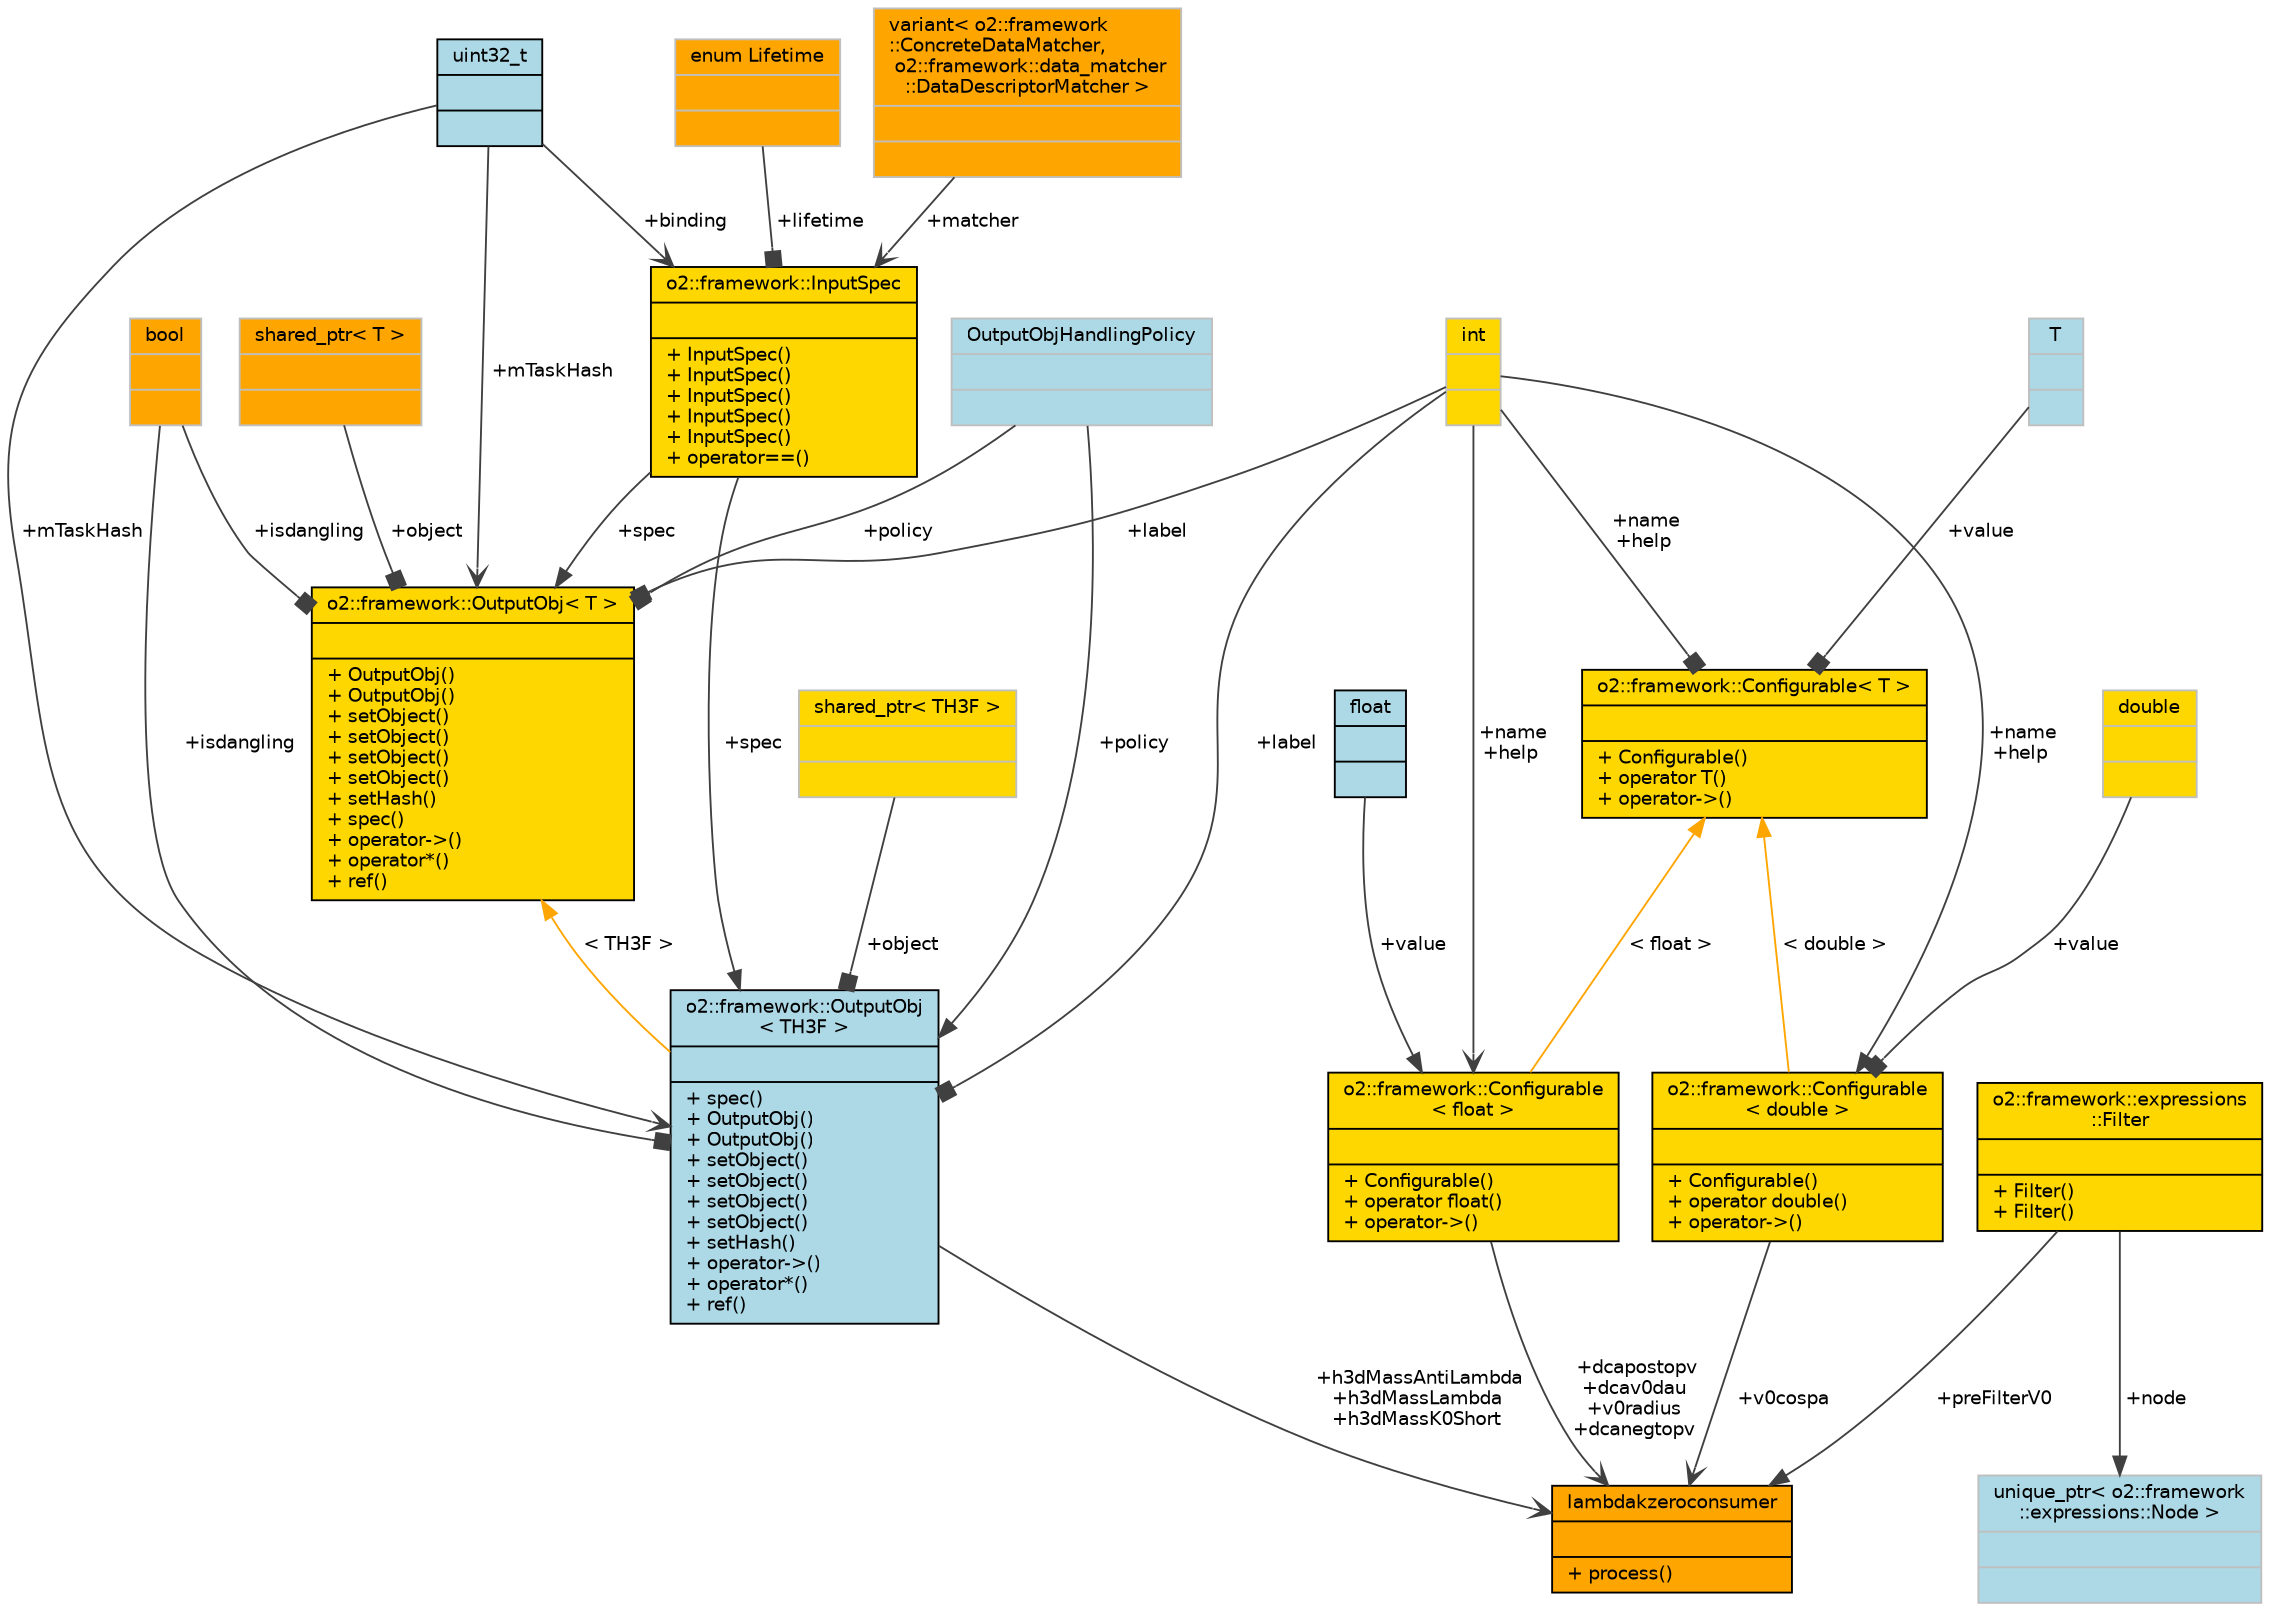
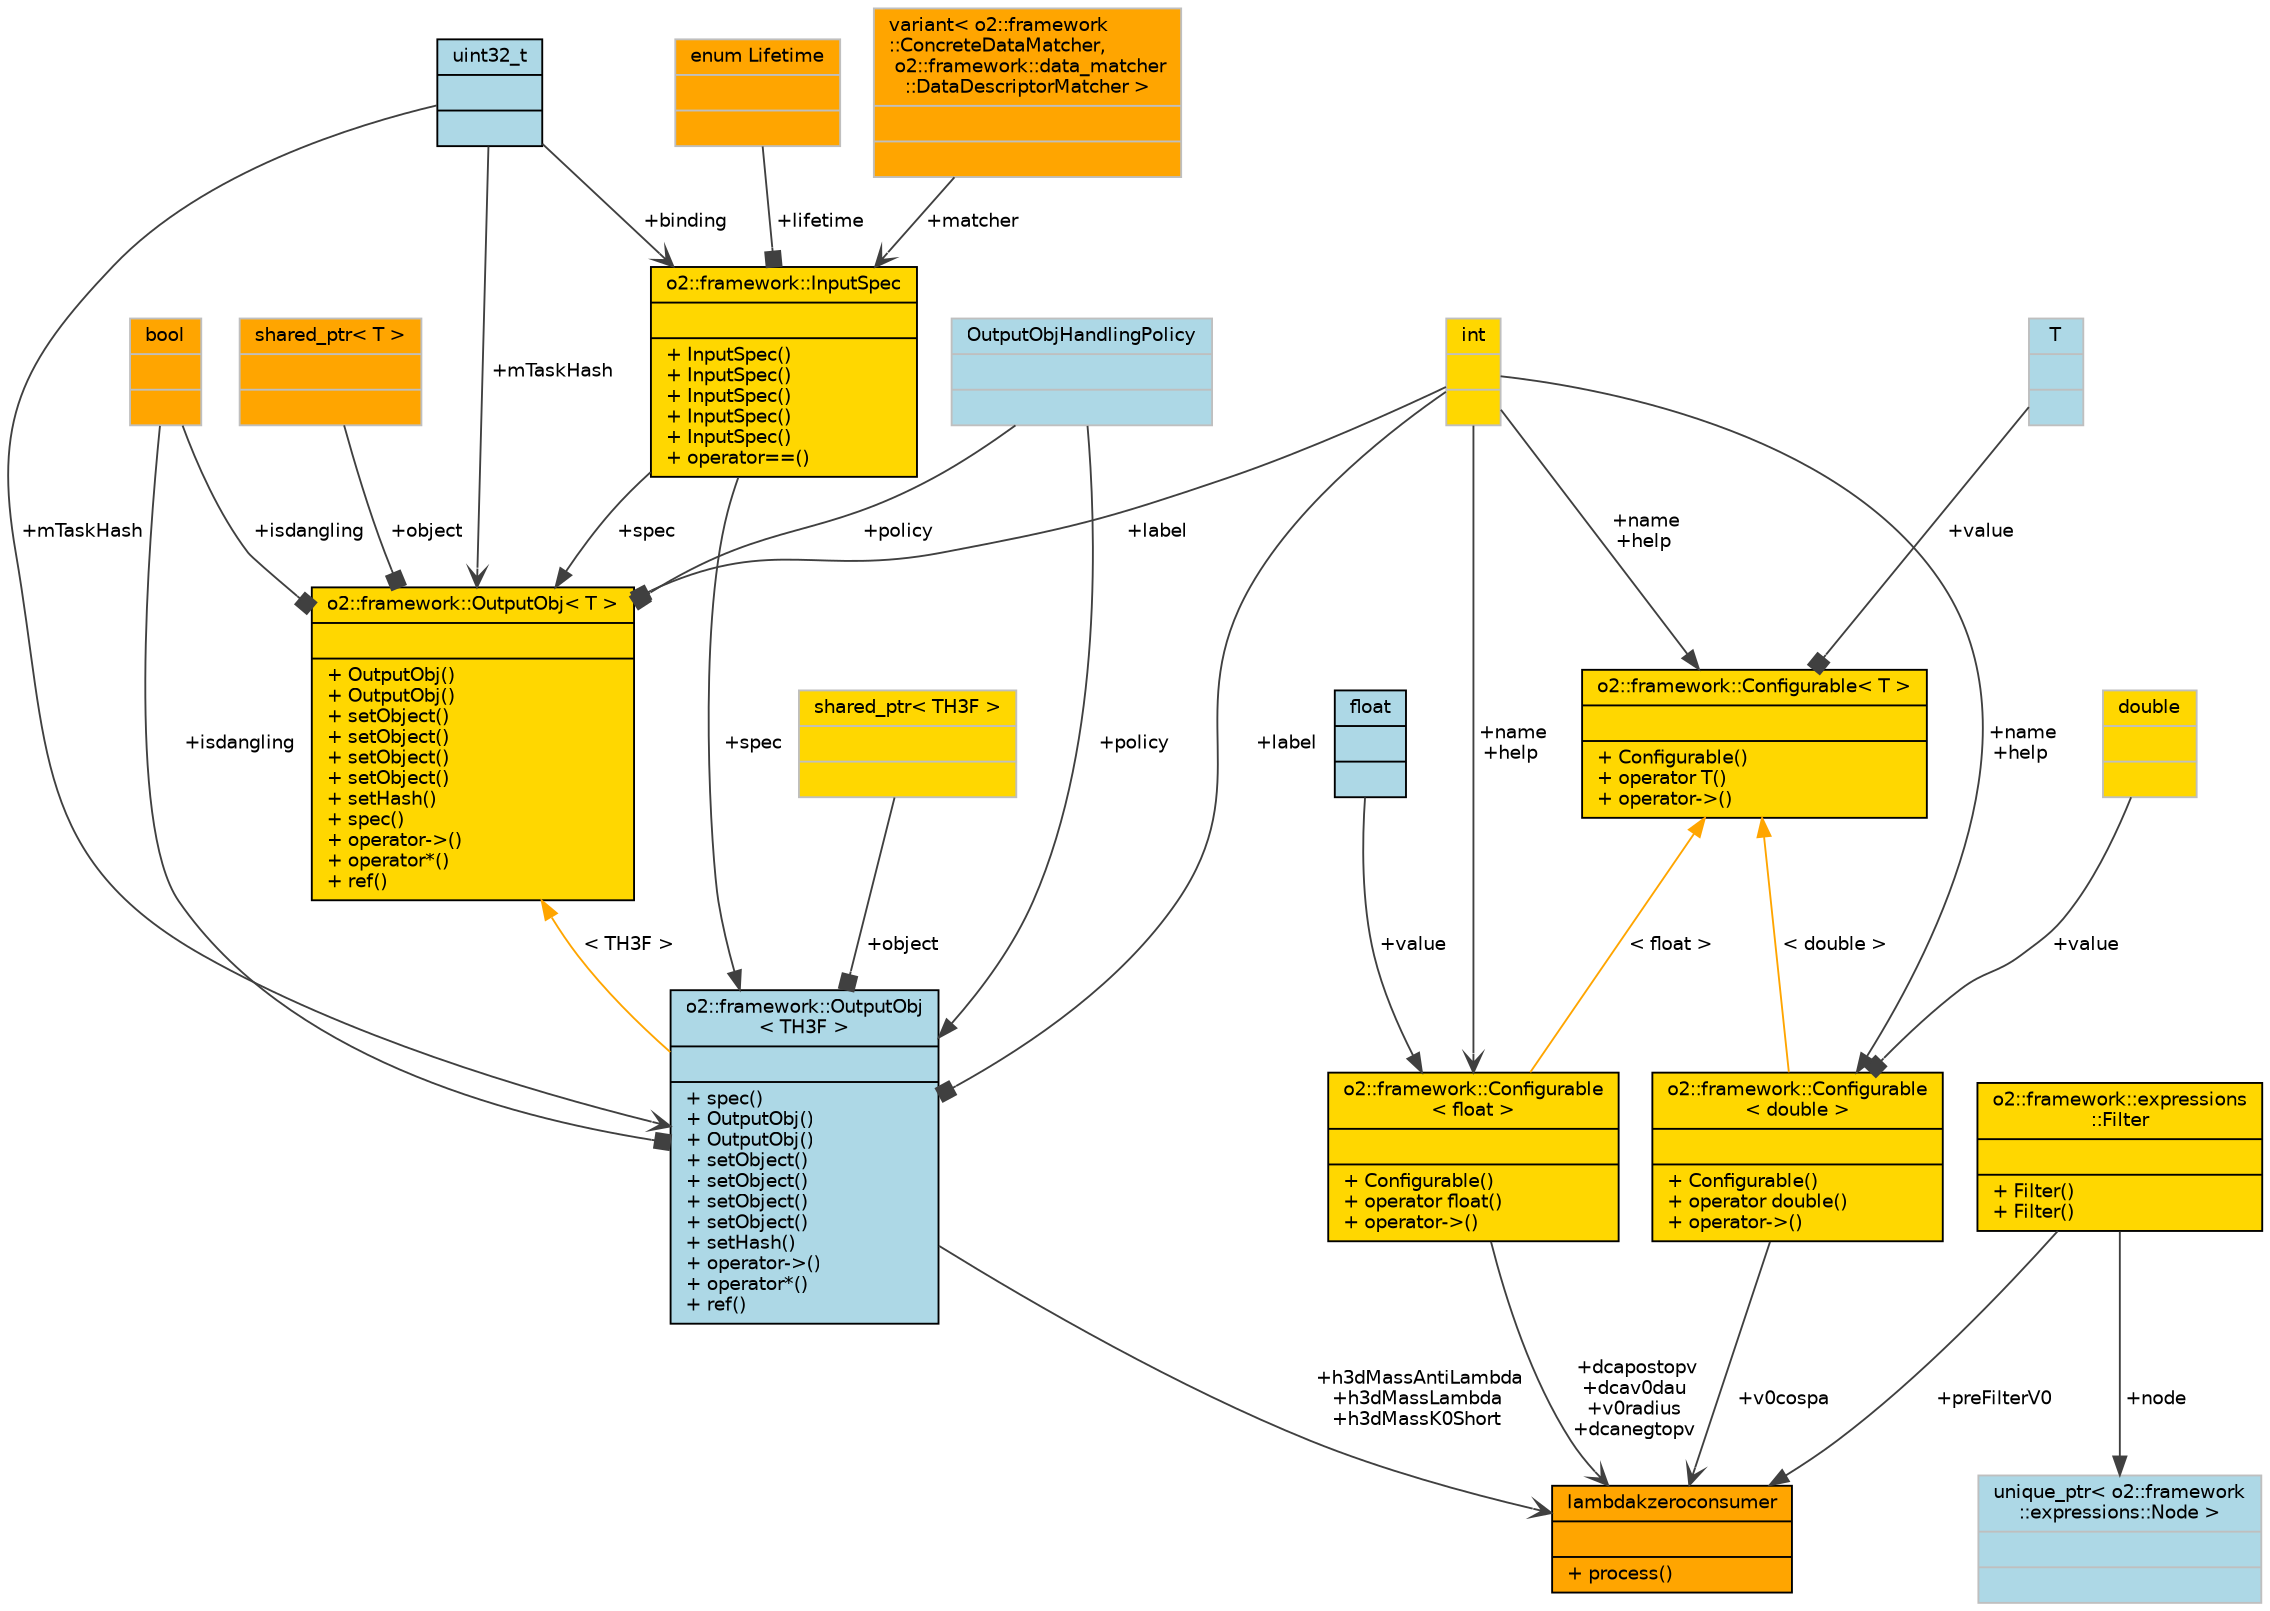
  digraph {
    node [color=black fillcolor=gold fontname=Helvetica fontsize=10 shape=record style=filled]
    edge [arrowhead=box color=grey25 fontname=Helvetica fontsize=10 labelfontname=Helvetica labelfontsize=10 style=solid]
    n1 [fillcolor=orange fontcolor=black height=0.2 label="{lambdakzeroconsumer\n||+ process()\l}" width=0.4]
    n2 [height=0.2 label="{o2::framework::Configurable\l\< double \>\n||+ Configurable()\l+ operator double()\l+ operator-\>()\l}" width=0.4]
    n3 [color=grey75 height=0.2 label="{double\n||}" width=0.4]
    n4 [color=grey75 height=0.2 label="{int\n||}" width=0.4]
    n5 [height=0.2 label="{o2::framework::Configurable\< T \>\n||+ Configurable()\l+ operator T()\l+ operator-\>()\l}" width=0.4]
    n6 [height=0.2 label="{o2::framework::Configurable\l\< float \>\n||+ Configurable()\l+ operator float()\l+ operator-\>()\l}" width=0.4]
    n7 [fillcolor=lightblue height=0.2 label="{o2::framework::OutputObj\l\< TH3F \>\n||+ spec()\l+ OutputObj()\l+ OutputObj()\l+ setObject()\l+ setObject()\l+ setObject()\l+ setObject()\l+ setHash()\l+ operator-\>()\l+ operator*()\l+ ref()\l}" width=0.4]
    n8 [height=0.2 label="{o2::framework::OutputObj\< T \>\n||+ OutputObj()\l+ OutputObj()\l+ setObject()\l+ setObject()\l+ setObject()\l+ setObject()\l+ setHash()\l+ spec()\l+ operator-\>()\l+ operator*()\l+ ref()\l}" width=0.4]
    n9 [height=0.2 label="{o2::framework::InputSpec\n||+ InputSpec()\l+ InputSpec()\l+ InputSpec()\l+ InputSpec()\l+ InputSpec()\l+ operator==()\l}" width=0.4]
    n10 [color=grey75 fillcolor=lightblue height=0.2 label="{T\n||}" width=0.4]
    n11 [fillcolor=lightblue height=0.2 label="{float\n||}" width=0.4]
    n12 [color=grey75 fillcolor=lightblue height=0.2 label="{OutputObjHandlingPolicy\n||}" width=0.4]
    n13 [fillcolor=lightblue height=0.2 label="{uint32_t\n||}" width=0.4]
    n14 [color=grey75 fillcolor=orange height=0.2 label="{bool\n||}" width=0.4]
    n15 [color=grey75 fillcolor=orange height=0.2 label="{enum Lifetime\n||}" width=0.4]
    n16 [color=grey75 fillcolor=orange height=0.2 label="{variant\< o2::framework\l::ConcreteDataMatcher,\l o2::framework::data_matcher\l::DataDescriptorMatcher \>\n||}" width=0.4]
    n17 [color=grey75 height=0.2 label="{shared_ptr\< TH3F \>\n||}" width=0.4]
    n18 [color=grey75 fillcolor=orange height=0.2 label="{shared_ptr\< T \>\n||}" width=0.4]
    n19 [height=0.2 label="{o2::framework::expressions\l::Filter\n||+ Filter()\l+ Filter()\l}" width=0.4]
    n20 [color=grey75 fillcolor=lightblue height=0.2 label="{unique_ptr\< o2::framework\l::expressions::Node \>\n||}" width=0.4]
    n2 -> n1 [arrowhead=vee label=" +v0cospa"]
    n3 -> n2 [label=" +value"]
    n4 -> n2 [arrowhead=normal label=" +name\n+help"]
-   n4 -> n5 [label=" +name\n+help"]
+   n4 -> n5 [arrowhead=normal label=" +name\n+help"]
    n4 -> n6 [arrowhead=vee label=" +name\n+help"]
    n4 -> n7 [label=" +label"]
    n4 -> n8 [label=" +label"]
    n5 -> n2 [color=orange dir=back label=" \< double \>" arrowhead=""]
    n5 -> n6 [color=orange dir=back label=" \< float \>" arrowhead=""]
    n6 -> n1 [arrowhead=vee label=" +dcapostopv\n+dcav0dau\n+v0radius\n+dcanegtopv"]
    n7 -> n1 [arrowhead=vee label=" +h3dMassAntiLambda\n+h3dMassLambda\n+h3dMassK0Short"]
    n8 -> n7 [color=orange dir=back label=" \< TH3F \>" arrowhead=""]
    n9 -> n7 [arrowhead=normal label=" +spec"]
    n9 -> n8 [arrowhead=normal label=" +spec"]
    n10 -> n5 [label=" +value"]
    n11 -> n6 [arrowhead=normal label=" +value"]
    n12 -> n7 [arrowhead=normal label=" +policy"]
    n12 -> n8 [label=" +policy"]
    n13 -> n7 [arrowhead=vee label=" +mTaskHash"]
    n13 -> n8 [arrowhead=vee label=" +mTaskHash"]
    n13 -> n9 [arrowhead=vee label=" +binding"]
    n14 -> n7 [label=" +isdangling"]
    n14 -> n8 [label=" +isdangling"]
    n15 -> n9 [label=" +lifetime"]
    n16 -> n9 [arrowhead=vee label=" +matcher"]
    n17 -> n7 [label=" +object"]
    n18 -> n8 [label=" +object"]
    n19 -> n1 [arrowhead=normal label=" +preFilterV0"]
    n19 -> n20 [arrowhead=normal label=" +node"]
  }
